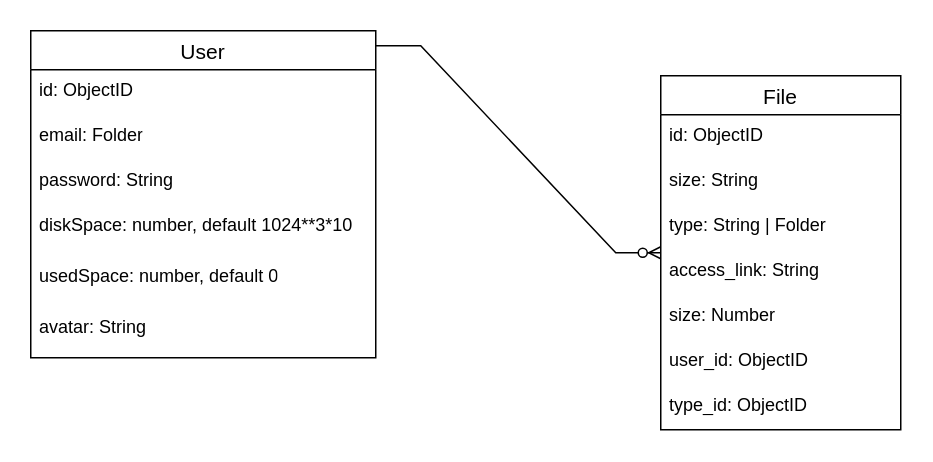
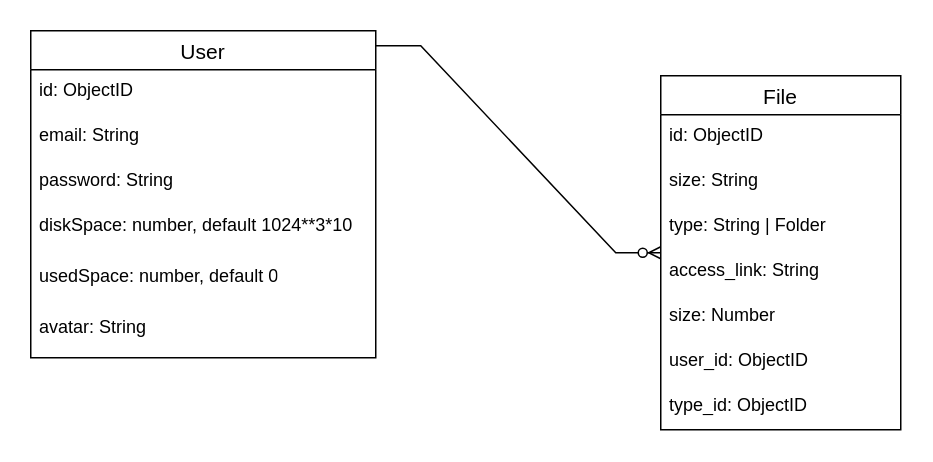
  <mxCell id="0" />
  <mxCell id="1" parent="0" />
  <mxCell id="2" value="User" style="swimlane;fontStyle=0;childLayout=stackLayout;horizontal=1;startSize=26;horizontalStack=0;resizeParent=1;resizeParentMax=0;resizeLast=0;collapsible=1;marginBottom=0;align=center;fontSize=14;movable=1;resizable=1;rotatable=1;deletable=1;editable=1;locked=0;connectable=1;" vertex="1" parent="1"><mxGeometry x="20" y="20" width="230" height="218" as="geometry"><mxRectangle x="330" y="330" width="60" height="30" as="alternateBounds" /></mxGeometry></mxCell>
  <mxCell id="3" value="id: ObjectID&lt;span style=&quot;white-space: pre;&quot;&gt;&#09;&lt;/span&gt;" style="text;strokeColor=none;fillColor=none;spacingLeft=4;spacingRight=4;overflow=hidden;rotatable=0;points=[[0,0.5],[1,0.5]];portConstraint=eastwest;fontSize=12;whiteSpace=wrap;html=1;" vertex="1" parent="2"><mxGeometry y="26" width="230" height="30" as="geometry" /></mxCell>
- <mxCell id="4" value="email: Folder" style="text;strokeColor=none;fillColor=none;spacingLeft=4;spacingRight=4;overflow=hidden;rotatable=0;points=[[0,0.5],[1,0.5]];portConstraint=eastwest;fontSize=12;whiteSpace=wrap;html=1;" vertex="1" parent="2"><mxGeometry y="56" width="230" height="30" as="geometry" /></mxCell>
+ <mxCell id="4" value="email: String" style="text;strokeColor=none;fillColor=none;spacingLeft=4;spacingRight=4;overflow=hidden;rotatable=0;points=[[0,0.5],[1,0.5]];portConstraint=eastwest;fontSize=12;whiteSpace=wrap;html=1;" vertex="1" parent="2"><mxGeometry y="56" width="230" height="30" as="geometry" /></mxCell>
  <mxCell id="5" value="password: String&lt;br&gt;" style="text;strokeColor=none;fillColor=none;spacingLeft=4;spacingRight=4;overflow=hidden;rotatable=0;points=[[0,0.5],[1,0.5]];portConstraint=eastwest;fontSize=12;whiteSpace=wrap;html=1;" vertex="1" parent="2"><mxGeometry y="86" width="230" height="30" as="geometry" /></mxCell>
  <mxCell id="6" value="diskSpace: number, default 1024**3*10" style="text;strokeColor=none;fillColor=none;spacingLeft=4;spacingRight=4;overflow=hidden;rotatable=0;points=[[0,0.5],[1,0.5]];portConstraint=eastwest;fontSize=12;whiteSpace=wrap;html=1;" vertex="1" parent="2"><mxGeometry y="116" width="230" height="34" as="geometry" /></mxCell>
  <mxCell id="7" value="usedSpace: number, default 0" style="text;strokeColor=none;fillColor=none;spacingLeft=4;spacingRight=4;overflow=hidden;rotatable=0;points=[[0,0.5],[1,0.5]];portConstraint=eastwest;fontSize=12;whiteSpace=wrap;html=1;" vertex="1" parent="2"><mxGeometry y="150" width="230" height="34" as="geometry" /></mxCell>
  <mxCell id="8" value="avatar: String" style="text;strokeColor=none;fillColor=none;spacingLeft=4;spacingRight=4;overflow=hidden;rotatable=0;points=[[0,0.5],[1,0.5]];portConstraint=eastwest;fontSize=12;whiteSpace=wrap;html=1;" vertex="1" parent="2"><mxGeometry y="184" width="230" height="34" as="geometry" /></mxCell>
  <mxCell id="9" value="File" style="swimlane;fontStyle=0;childLayout=stackLayout;horizontal=1;startSize=26;horizontalStack=0;resizeParent=1;resizeParentMax=0;resizeLast=0;collapsible=1;marginBottom=0;align=center;fontSize=14;" vertex="1" parent="1"><mxGeometry x="440" y="50" width="160" height="236" as="geometry" /></mxCell>
  <mxCell id="10" value="id: ObjectID&lt;span style=&quot;white-space: pre;&quot;&gt;&#09;&lt;/span&gt;" style="text;strokeColor=none;fillColor=none;spacingLeft=4;spacingRight=4;overflow=hidden;rotatable=0;points=[[0,0.5],[1,0.5]];portConstraint=eastwest;fontSize=12;whiteSpace=wrap;html=1;" vertex="1" parent="9"><mxGeometry y="26" width="160" height="30" as="geometry" /></mxCell>
  <mxCell id="11" value="size: String&lt;span style=&quot;white-space: pre;&quot;&gt;&#09;&lt;/span&gt;" style="text;strokeColor=none;fillColor=none;spacingLeft=4;spacingRight=4;overflow=hidden;rotatable=0;points=[[0,0.5],[1,0.5]];portConstraint=eastwest;fontSize=12;whiteSpace=wrap;html=1;" vertex="1" parent="9"><mxGeometry y="56" width="160" height="30" as="geometry" /></mxCell>
  <mxCell id="12" value="type: String | Folder" style="text;strokeColor=none;fillColor=none;spacingLeft=4;spacingRight=4;overflow=hidden;rotatable=0;points=[[0,0.5],[1,0.5]];portConstraint=eastwest;fontSize=12;whiteSpace=wrap;html=1;" vertex="1" parent="9"><mxGeometry y="86" width="160" height="30" as="geometry" /></mxCell>
  <mxCell id="13" value="access_link: String" style="text;strokeColor=none;fillColor=none;spacingLeft=4;spacingRight=4;overflow=hidden;rotatable=0;points=[[0,0.5],[1,0.5]];portConstraint=eastwest;fontSize=12;whiteSpace=wrap;html=1;" vertex="1" parent="9"><mxGeometry y="116" width="160" height="30" as="geometry" /></mxCell>
  <mxCell id="14" value="size: Number" style="text;strokeColor=none;fillColor=none;spacingLeft=4;spacingRight=4;overflow=hidden;rotatable=0;points=[[0,0.5],[1,0.5]];portConstraint=eastwest;fontSize=12;whiteSpace=wrap;html=1;" vertex="1" parent="9"><mxGeometry y="146" width="160" height="30" as="geometry" /></mxCell>
  <mxCell id="15" value="user_id: ObjectID&amp;nbsp;" style="text;strokeColor=none;fillColor=none;spacingLeft=4;spacingRight=4;overflow=hidden;rotatable=0;points=[[0,0.5],[1,0.5]];portConstraint=eastwest;fontSize=12;whiteSpace=wrap;html=1;" vertex="1" parent="9"><mxGeometry y="176" width="160" height="30" as="geometry" /></mxCell>
  <mxCell id="16" value="type_id: ObjectID&amp;nbsp;" style="text;strokeColor=none;fillColor=none;spacingLeft=4;spacingRight=4;overflow=hidden;rotatable=0;points=[[0,0.5],[1,0.5]];portConstraint=eastwest;fontSize=12;whiteSpace=wrap;html=1;" vertex="1" parent="9"><mxGeometry y="206" width="160" height="30" as="geometry" /></mxCell>
  <mxCell id="17" value="" style="edgeStyle=entityRelationEdgeStyle;fontSize=12;html=1;endArrow=ERzeroToMany;endFill=1;rounded=0;" edge="1" parent="1" target="9"><mxGeometry width="100" height="100" relative="1" as="geometry"><mxPoint x="250" y="30" as="sourcePoint" /><mxPoint x="380" y="111" as="targetPoint" /></mxGeometry></mxCell>
